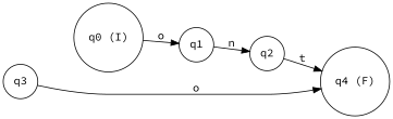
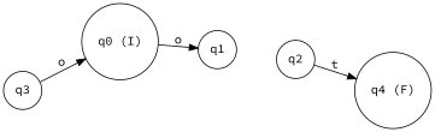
  digraph {
    fontname="Source Code Pro"
    rankdir=LR
    node [fontname="Source Code Pro" shape=circle]
    edge [fontname="Source Code Pro"]
    n1 [label="q0 (I)"]
    n2 [label=q1]
    n3 [label=q2]
    n4 [label="q4 (F)"]
    n5 [label=q3]
    n1 -> n2 [label=o]
-   n2 -> n3 [label=n]
    n3 -> n4 [label=t]
-   n5 -> n4 [label=o]
+   n5 -> n1 [label=o]
  }
